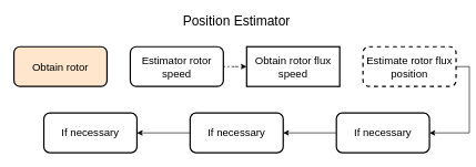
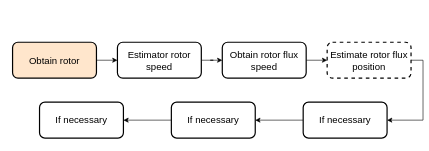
  <mxCell id="0" />
  <mxCell id="1" parent="0" />
- <mxCell id="2" value="&lt;div&gt;Position Estimator&lt;/div&gt;" style="text;html=1;strokeColor=none;fillColor=none;align=center;verticalAlign=middle;whiteSpace=wrap;rounded=0;shadow=0;fontSize=20;" parent="1" vertex="1"><mxGeometry x="224.5" y="20" width="260" height="22" as="geometry" /></mxCell>
+ <mxCell id="3" style="edgeStyle=orthogonalEdgeStyle;rounded=0;orthogonalLoop=1;jettySize=auto;html=1;exitX=1;exitY=0.5;exitDx=0;exitDy=0;entryX=0;entryY=0.5;entryDx=0;entryDy=0;" edge="1" parent="1" source="4" target="6"><mxGeometry relative="1" as="geometry" /></mxCell>
  <mxCell id="4" value="&lt;font style=&quot;font-size: 16px&quot;&gt;Obtain rotor&lt;br&gt;&lt;/font&gt;" style="rounded=1;whiteSpace=wrap;html=1;strokeWidth=2;fillColor=#ffe6cc;" vertex="1" parent="1"><mxGeometry x="20" y="70" width="140" height="60" as="geometry" /></mxCell>
- <mxCell id="5" style="edgeStyle=orthogonalEdgeStyle;rounded=0;orthogonalLoop=1;jettySize=auto;html=1;exitX=1;exitY=0.5;exitDx=0;exitDy=0;dashed=1;" edge="1" parent="1" source="6" target="10"><mxGeometry relative="1" as="geometry" /></mxCell>
+ <mxCell id="5" style="edgeStyle=orthogonalEdgeStyle;rounded=0;orthogonalLoop=1;jettySize=auto;html=1;exitX=1;exitY=0.5;exitDx=0;exitDy=0;" edge="1" parent="1" source="6" target="10"><mxGeometry relative="1" as="geometry" /></mxCell>
  <mxCell id="6" value="&lt;font style=&quot;font-size: 16px&quot;&gt;Estimator rotor speed&lt;/font&gt;" style="rounded=1;whiteSpace=wrap;html=1;strokeWidth=2;" vertex="1" parent="1"><mxGeometry x="195" y="70" width="140" height="60" as="geometry" /></mxCell>
  <mxCell id="7" style="edgeStyle=orthogonalEdgeStyle;rounded=0;orthogonalLoop=1;jettySize=auto;html=1;entryX=1;entryY=0.5;entryDx=0;entryDy=0;exitX=1;exitY=0.5;exitDx=0;exitDy=0;" edge="1" parent="1" source="8" target="12"><mxGeometry relative="1" as="geometry" /></mxCell>
  <mxCell id="8" value="&lt;font style=&quot;font-size: 16px&quot;&gt;Estimate rotor flux position&lt;/font&gt;" style="rounded=1;whiteSpace=wrap;html=1;strokeWidth=2;dashed=1;" vertex="1" parent="1"><mxGeometry x="545" y="70" width="140" height="60" as="geometry" /></mxCell>
- <mxCell id="10" value="&lt;font style=&quot;font-size: 16px&quot;&gt;Obtain rotor flux speed&lt;/font&gt;" style="whiteSpace=wrap;html=1;strokeWidth=2;rounded=0;" vertex="1" parent="1"><mxGeometry x="370" y="70" width="140" height="60" as="geometry" /></mxCell>
+ <mxCell id="9" style="edgeStyle=orthogonalEdgeStyle;rounded=0;orthogonalLoop=1;jettySize=auto;html=1;exitX=1;exitY=0.5;exitDx=0;exitDy=0;entryX=0;entryY=0.5;entryDx=0;entryDy=0;" edge="1" parent="1" source="10" target="8"><mxGeometry relative="1" as="geometry" /></mxCell>
+ <mxCell id="10" value="&lt;font style=&quot;font-size: 16px&quot;&gt;Obtain rotor flux speed&lt;/font&gt;" style="rounded=1;whiteSpace=wrap;html=1;strokeWidth=2;" vertex="1" parent="1"><mxGeometry x="370" y="70" width="140" height="60" as="geometry" /></mxCell>
  <mxCell id="11" value="" style="edgeStyle=orthogonalEdgeStyle;rounded=0;orthogonalLoop=1;jettySize=auto;html=1;" edge="1" parent="1" source="12" target="14"><mxGeometry relative="1" as="geometry" /></mxCell>
  <mxCell id="12" value="&lt;font style=&quot;font-size: 16px&quot;&gt;If necessary&lt;br&gt;&lt;/font&gt;" style="rounded=1;whiteSpace=wrap;html=1;strokeWidth=2;" vertex="1" parent="1"><mxGeometry x="505" y="170" width="140" height="60" as="geometry" /></mxCell>
  <mxCell id="13" value="" style="edgeStyle=orthogonalEdgeStyle;rounded=0;orthogonalLoop=1;jettySize=auto;html=1;" edge="1" parent="1" source="14" target="15"><mxGeometry relative="1" as="geometry" /></mxCell>
  <mxCell id="14" value="&lt;font style=&quot;font-size: 16px&quot;&gt;If necessary&lt;br&gt;&lt;/font&gt;" style="rounded=1;whiteSpace=wrap;html=1;strokeWidth=2;" vertex="1" parent="1"><mxGeometry x="285" y="170" width="140" height="60" as="geometry" /></mxCell>
  <mxCell id="15" value="&lt;font style=&quot;font-size: 16px&quot;&gt;If necessary&lt;br&gt;&lt;/font&gt;" style="rounded=1;whiteSpace=wrap;html=1;strokeWidth=2;" vertex="1" parent="1"><mxGeometry x="65" y="170" width="140" height="60" as="geometry" /></mxCell>
